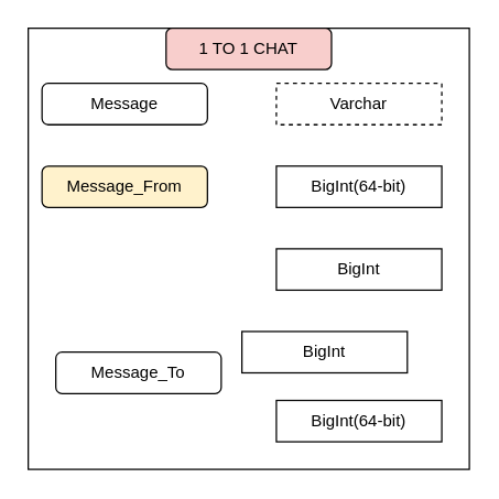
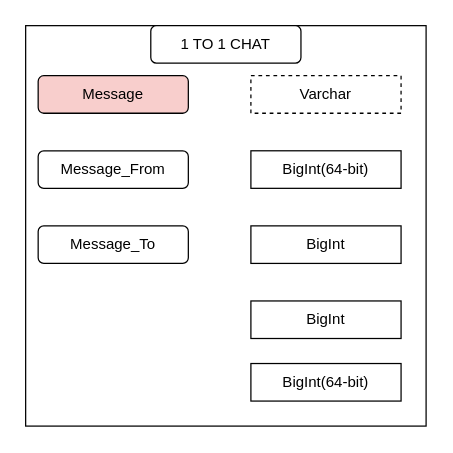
  <mxCell id="0" />
  <mxCell id="1" parent="0" />
  <mxCell id="2" value="&lt;span style=&quot;color: rgba(0 , 0 , 0 , 0) ; font-family: monospace ; font-size: 0px&quot;&gt;%3CmxGraphModel%3E%3Croot%3E%3CmxCell%20id%3D%220%22%2F%3E%3CmxCell%20id%3D%221%22%20parent%3D%220%22%2F%3E%3CmxCell%20id%3D%222%22%20value%3D%22Varchar%22%20style%3D%22rounded%3D0%3BwhiteSpace%3Dwrap%3Bhtml%3D1%3B%22%20vertex%3D%221%22%20parent%3D%221%22%3E%3CmxGeometry%20x%3D%22260%22%20y%3D%22270%22%20width%3D%22120%22%20height%3D%2230%22%20as%3D%22geometry%22%2F%3E%3C%2FmxCell%3E%3C%2Froot%3E%3C%2FmxGraphModel%3E&lt;/span&gt;" style="whiteSpace=wrap;html=1;aspect=fixed;" vertex="1" parent="1"><mxGeometry x="20" y="20" width="320" height="320" as="geometry" /></mxCell>
- <mxCell id="3" value="Message" style="rounded=1;whiteSpace=wrap;html=1;" vertex="1" parent="1"><mxGeometry x="30" y="60" width="120" height="30" as="geometry" /></mxCell>
- <mxCell id="4" value="Message_From" style="rounded=1;whiteSpace=wrap;html=1;fillColor=#fff2cc;" vertex="1" parent="1"><mxGeometry x="30" y="120" width="120" height="30" as="geometry" /></mxCell>
- <mxCell id="5" value="Message_To" style="rounded=1;whiteSpace=wrap;html=1;" vertex="1" parent="1"><mxGeometry x="40" y="255" width="120" height="30" as="geometry" /></mxCell>
+ <mxCell id="3" value="Message" style="rounded=1;whiteSpace=wrap;html=1;fillColor=#f8cecc;" vertex="1" parent="1"><mxGeometry x="30" y="60" width="120" height="30" as="geometry" /></mxCell>
+ <mxCell id="4" value="Message_From" style="rounded=1;whiteSpace=wrap;html=1;" vertex="1" parent="1"><mxGeometry x="30" y="120" width="120" height="30" as="geometry" /></mxCell>
+ <mxCell id="5" value="Message_To" style="rounded=1;whiteSpace=wrap;html=1;" vertex="1" parent="1"><mxGeometry x="30" y="180" width="120" height="30" as="geometry" /></mxCell>
  <mxCell id="6" value="Varchar" style="rounded=0;whiteSpace=wrap;html=1;dashed=1;" vertex="1" parent="1"><mxGeometry x="200" y="60" width="120" height="30" as="geometry" /></mxCell>
  <mxCell id="7" value="BigInt(64-bit)" style="rounded=0;whiteSpace=wrap;html=1;" vertex="1" parent="1"><mxGeometry x="200" y="120" width="120" height="30" as="geometry" /></mxCell>
  <mxCell id="8" value="BigInt&lt;span style=&quot;color: rgba(0 , 0 , 0 , 0) ; font-family: monospace ; font-size: 0px&quot;&gt;%3CmxGraphModel%3E%3Croot%3E%3CmxCell%20id%3D%220%22%2F%3E%3CmxCell%20id%3D%221%22%20parent%3D%220%22%2F%3E%3CmxCell%20id%3D%222%22%20value%3D%22Varchar%22%20style%3D%22rounded%3D0%3BwhiteSpace%3Dwrap%3Bhtml%3D1%3B%22%20vertex%3D%221%22%20parent%3D%221%22%3E%3CmxGeometry%20x%3D%22260%22%20y%3D%22270%22%20width%3D%22120%22%20height%3D%2230%22%20as%3D%22geometry%22%2F%3E%3C%2FmxCell%3E%3C%2Froot%3E%3C%2FmxGraphModel%3E(64-BI&lt;/span&gt;" style="rounded=0;whiteSpace=wrap;html=1;" vertex="1" parent="1"><mxGeometry x="200" y="180" width="120" height="30" as="geometry" /></mxCell>
- <mxCell id="9" value="BigInt" style="rounded=0;whiteSpace=wrap;html=1;" vertex="1" parent="1"><mxGeometry x="175" y="240" width="120" height="30" as="geometry" /></mxCell>
+ <mxCell id="9" value="BigInt" style="rounded=0;whiteSpace=wrap;html=1;" vertex="1" parent="1"><mxGeometry x="200" y="240" width="120" height="30" as="geometry" /></mxCell>
  <mxCell id="10" value="BigInt(64-bit)" style="rounded=0;whiteSpace=wrap;html=1;" vertex="1" parent="1"><mxGeometry x="200" y="290" width="120" height="30" as="geometry" /></mxCell>
- <mxCell id="11" value="1 TO 1 CHAT" style="rounded=1;whiteSpace=wrap;html=1;fillColor=#f8cecc;" vertex="1" parent="1"><mxGeometry x="120" y="20" width="120" height="30" as="geometry" /></mxCell>
+ <mxCell id="11" value="1 TO 1 CHAT" style="rounded=1;whiteSpace=wrap;html=1;" vertex="1" parent="1"><mxGeometry x="120" y="20" width="120" height="30" as="geometry" /></mxCell>
